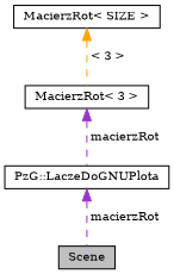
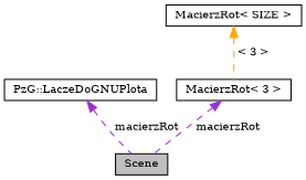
  digraph {
    fontname="DejaVu Serif"
    node [color=black fillcolor=white fontname="DejaVu Serif" fontsize=10 shape=record style=filled]
    edge [color=darkorchid3 dir=back fontname="DejaVu Serif" fontsize=10 labelfontname=Helvetica labelfontsize=10 style=dashed]
    n1 [fillcolor=grey75 fontcolor=black height=0.2 label=Scene width=0.4]
    n2 [height=0.2 label="PzG::LaczeDoGNUPlota" width=0.4]
    n3 [height=0.2 label="MacierzRot\< 3 \>" width=0.4]
    n4 [height=0.2 label="MacierzRot\< SIZE \>" width=0.4]
    n2 -> n1 [label=" macierzRot"]
-   n3 -> n2 [label=" macierzRot"]
+   n3 -> n1 [label=" macierzRot"]
    n4 -> n3 [color=orange label=" \< 3 \>"]
  }
